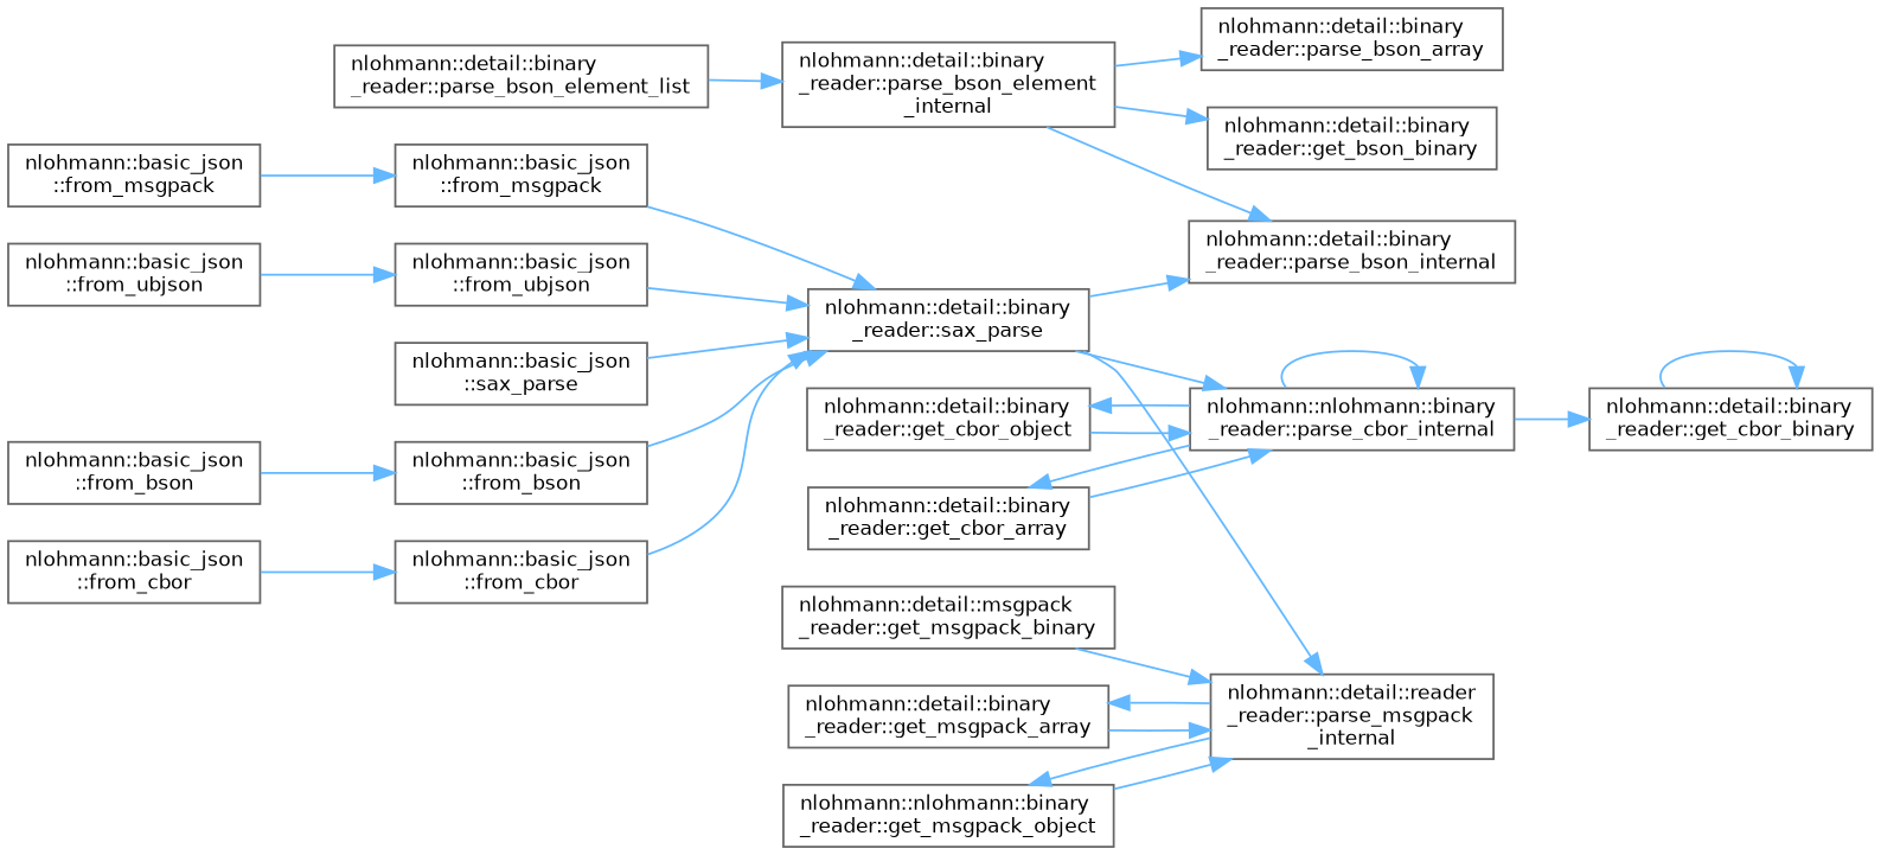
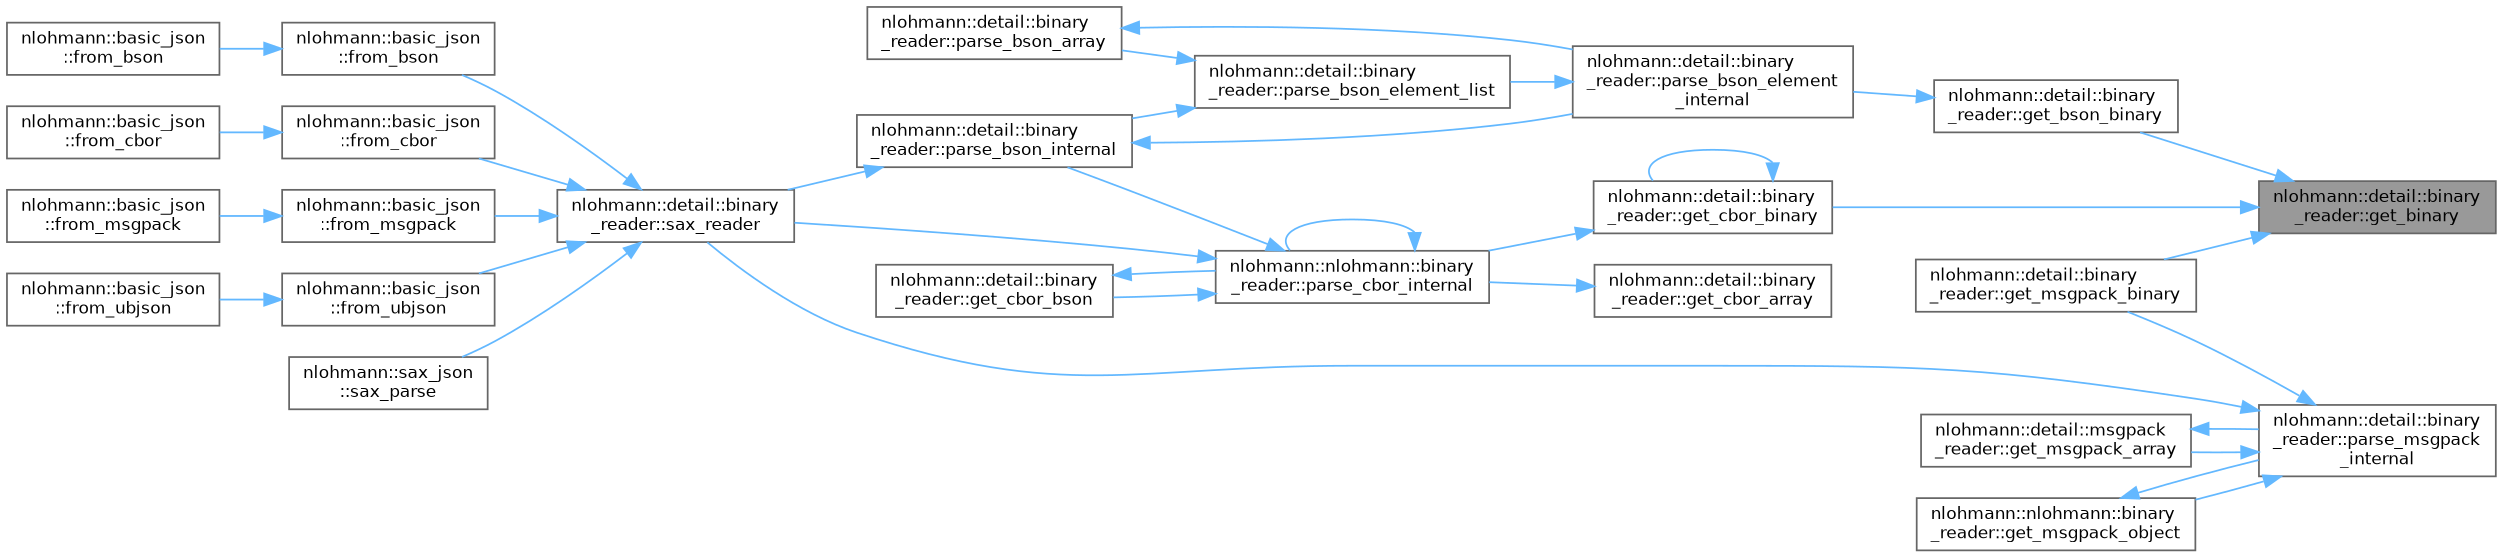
  digraph {
    rankdir=RL
    node [color=grey40 fillcolor=white fontname=Helvetica fontsize=10 shape=box style=filled]
    edge [color=steelblue1 dir=back fontname=Helvetica fontsize=10 labelfontname=Helvetica labelfontsize=10 style=solid]
+   n1 [color=gray40 fillcolor=grey60 fontcolor=black height=0.2 label="nlohmann::detail::binary\l_reader::get_binary" width=0.4]
    n2 [height=0.2 label="nlohmann::detail::binary\l_reader::get_bson_binary" width=0.4]
    n3 [height=0.2 label="nlohmann::detail::binary\l_reader::get_cbor_binary" width=0.4]
-   n4 [height=0.2 label="nlohmann::detail::msgpack\l_reader::get_msgpack_binary" width=0.4]
+   n4 [height=0.2 label="nlohmann::detail::binary\l_reader::get_msgpack_binary" width=0.4]
    n5 [height=0.2 label="nlohmann::detail::binary\l_reader::parse_bson_element\l_internal" width=0.4]
    n6 [height=0.2 label="nlohmann::nlohmann::binary\l_reader::parse_cbor_internal" width=0.4]
    n7 [height=0.2 label="nlohmann::detail::binary\l_reader::parse_bson_element_list" width=0.4]
    n8 [height=0.2 label="nlohmann::detail::binary\l_reader::parse_bson_array" width=0.4]
    n9 [height=0.2 label="nlohmann::detail::binary\l_reader::parse_bson_internal" width=0.4]
-   n10 [height=0.2 label="nlohmann::detail::binary\l_reader::sax_parse" width=0.4]
+   n10 [height=0.2 label="nlohmann::detail::binary\l_reader::sax_reader" width=0.4]
    n11 [height=0.2 label="nlohmann::basic_json\l::from_bson" width=0.4]
    n12 [height=0.2 label="nlohmann::basic_json\l::from_cbor" width=0.4]
    n13 [height=0.2 label="nlohmann::basic_json\l::from_msgpack" width=0.4]
    n14 [height=0.2 label="nlohmann::basic_json\l::from_ubjson" width=0.4]
-   n15 [height=0.2 label="nlohmann::basic_json\l::sax_parse" width=0.4]
+   n15 [height=0.2 label="nlohmann::sax_json\l::sax_parse" width=0.4]
    n16 [height=0.2 label="nlohmann::basic_json\l::from_bson" width=0.4]
    n17 [height=0.2 label="nlohmann::basic_json\l::from_cbor" width=0.4]
    n18 [height=0.2 label="nlohmann::basic_json\l::from_msgpack" width=0.4]
    n19 [height=0.2 label="nlohmann::basic_json\l::from_ubjson" width=0.4]
    n20 [height=0.2 label="nlohmann::detail::binary\l_reader::get_cbor_array" width=0.4]
-   n21 [height=0.2 label="nlohmann::detail::binary\l_reader::get_cbor_object" width=0.4]
-   n22 [height=0.2 label="nlohmann::detail::reader\l_reader::parse_msgpack\l_internal" width=0.4]
-   n23 [height=0.2 label="nlohmann::detail::binary\l_reader::get_msgpack_array" width=0.4]
+   n21 [height=0.2 label="nlohmann::detail::binary\l_reader::get_cbor_bson" width=0.4]
+   n22 [height=0.2 label="nlohmann::detail::binary\l_reader::parse_msgpack\l_internal" width=0.4]
+   n23 [height=0.2 label="nlohmann::detail::msgpack\l_reader::get_msgpack_array" width=0.4]
    n24 [height=0.2 label="nlohmann::nlohmann::binary\l_reader::get_msgpack_object" width=0.4]
+   n1 -> n2
+   n1 -> n3
+   n1 -> n4
    n2 -> n5
    n3 -> n3
    n3 -> n6
    n5 -> n7
    n6 -> n6
    n6 -> n10
-   n6 -> n20
+   n6 -> n9
    n6 -> n21
+   n7 -> n8
+   n7 -> n9
    n8 -> n5
    n9 -> n5
    n9 -> n10
    n10 -> n11
    n10 -> n12
    n10 -> n13
    n10 -> n14
    n10 -> n15
    n11 -> n16
    n12 -> n17
    n13 -> n18
    n14 -> n19
    n20 -> n6
    n21 -> n6
    n22 -> n4
    n22 -> n10
    n22 -> n23
    n22 -> n24
    n23 -> n22
    n24 -> n22
  }
